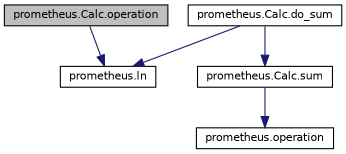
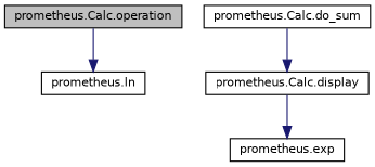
  digraph {
    rankdir=TB
    node [color=black fillcolor=white fontname=Helvetica fontsize=10 shape=record style=filled]
    edge [color=midnightblue fontname=Helvetica fontsize=10 labelfontname=Helvetica labelfontsize=10 style=solid]
    n1 [fillcolor=grey75 fontcolor=black height=0.2 label="prometheus.Calc.operation" width=0.4]
    n2 [height=0.2 label="prometheus.ln" width=0.4]
    n3 [height=0.2 label="prometheus.Calc.do_sum" width=0.4]
-   n4 [height=0.2 label="prometheus.Calc.sum" width=0.4]
-   n5 [height=0.2 label="prometheus.operation" width=0.4]
+   n4 [height=0.2 label="prometheus.Calc.display" width=0.4]
+   n5 [height=0.2 label="prometheus.exp" width=0.4]
    n1 -> n2
-   n3 -> n2
    n3 -> n4
    n4 -> n5
  }
